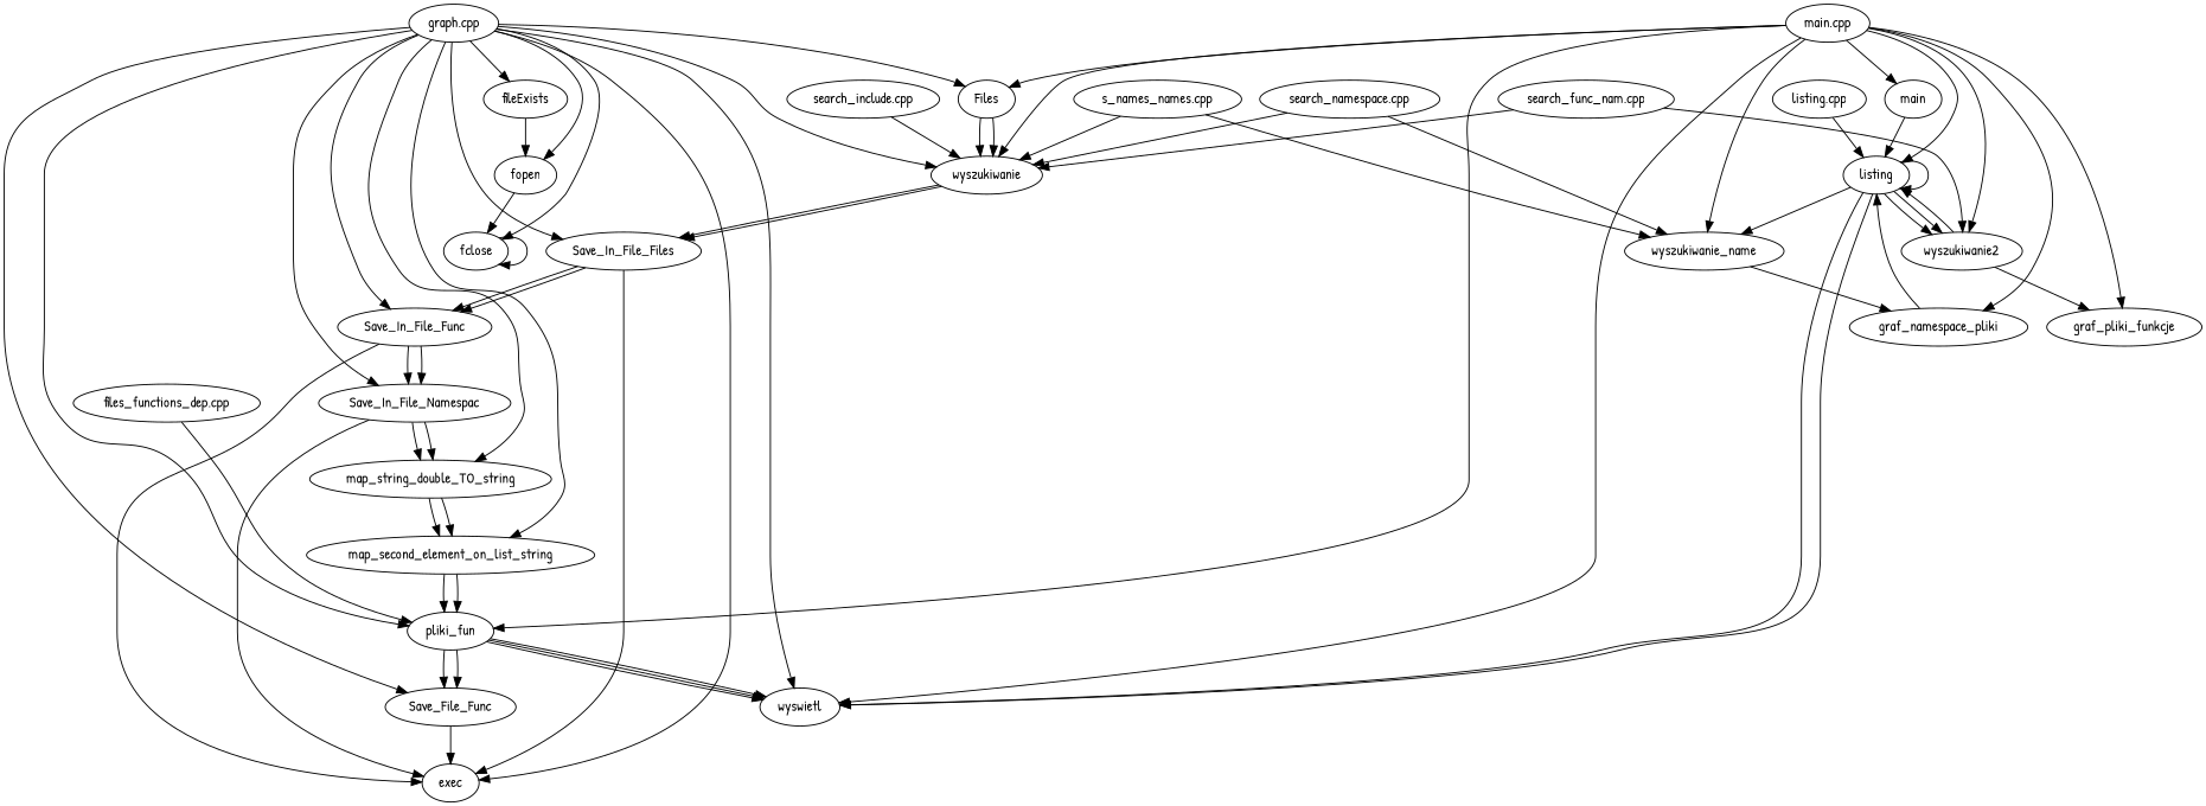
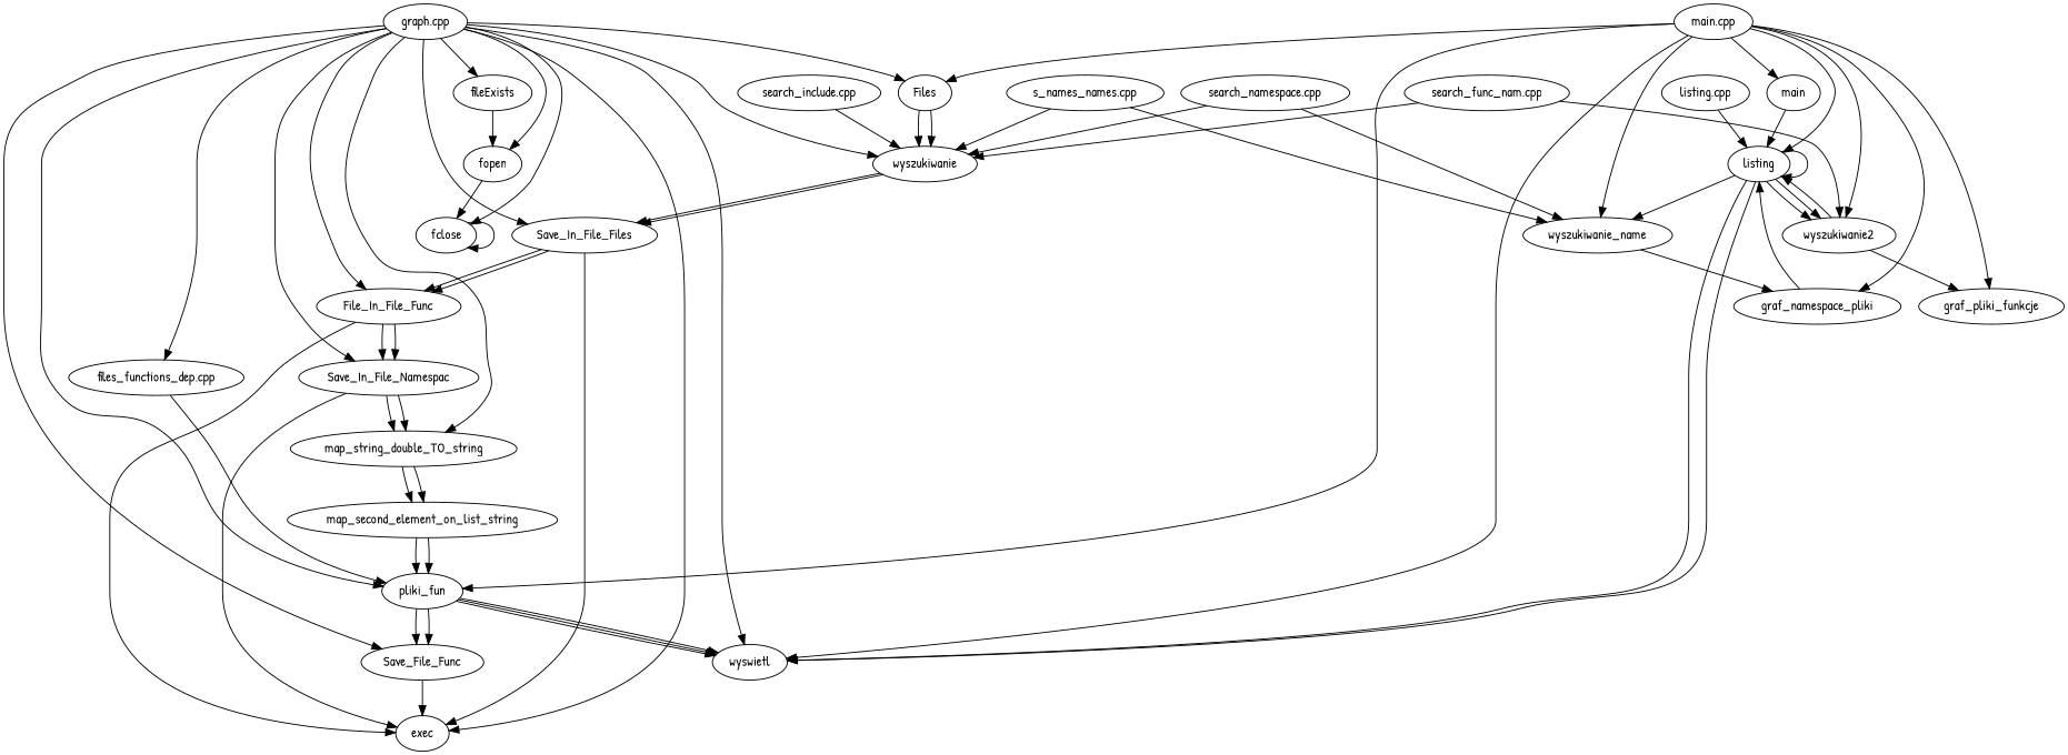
  digraph {
    fontname="Patrick Hand"
    node [fontname="Patrick Hand"]
    edge [fontname="Patrick Hand"]
    "files_functions_dep.cpp"
    pliki_fun
    wyswietl
    Save_File_Func
    exec
    "graph.cpp"
    n7 [label=Files]
    wyszukiwanie
    Save_In_File_Files
-   Save_In_File_Func
+   Save_In_File_Func [label=File_In_File_Func]
    Save_In_File_Namespac
    map_string_double_TO_string
    map_second_element_on_list_string
    fclose
    fileExists
    fopen
    "listing.cpp"
    listing
    wyszukiwanie_name
    wyszukiwanie2
    graf_namespace_pliki
    graf_pliki_funkcje
    "main.cpp"
    main
    "s_names_names.cpp"
    "search_func_nam.cpp"
    "search_include.cpp"
    "search_namespace.cpp"
    "files_functions_dep.cpp" -> pliki_fun
    pliki_fun -> wyswietl
    pliki_fun -> wyswietl
    pliki_fun -> wyswietl
    pliki_fun -> Save_File_Func
    pliki_fun -> Save_File_Func
    Save_File_Func -> exec
    "graph.cpp" -> pliki_fun
    "graph.cpp" -> wyswietl
    "graph.cpp" -> Save_File_Func
    "graph.cpp" -> exec
    "graph.cpp" -> n7
    "graph.cpp" -> wyszukiwanie
    "graph.cpp" -> Save_In_File_Files
    "graph.cpp" -> Save_In_File_Func
    "graph.cpp" -> Save_In_File_Namespac
    "graph.cpp" -> map_string_double_TO_string
-   "graph.cpp" -> map_second_element_on_list_string
+   "graph.cpp" -> "files_functions_dep.cpp"
    "graph.cpp" -> fclose
    "graph.cpp" -> fileExists
    "graph.cpp" -> fopen
    n7 -> wyszukiwanie
    n7 -> wyszukiwanie
    wyszukiwanie -> Save_In_File_Files
    wyszukiwanie -> Save_In_File_Files
    Save_In_File_Files -> exec
    Save_In_File_Files -> Save_In_File_Func
    Save_In_File_Files -> Save_In_File_Func
    Save_In_File_Func -> exec
    Save_In_File_Func -> Save_In_File_Namespac
    Save_In_File_Func -> Save_In_File_Namespac
    Save_In_File_Namespac -> exec
    Save_In_File_Namespac -> map_string_double_TO_string
    Save_In_File_Namespac -> map_string_double_TO_string
    map_string_double_TO_string -> map_second_element_on_list_string
    map_string_double_TO_string -> map_second_element_on_list_string
    map_second_element_on_list_string -> pliki_fun
    map_second_element_on_list_string -> pliki_fun
    fclose -> fclose
    fileExists -> fopen
    fopen -> fclose
    "listing.cpp" -> listing
    listing -> wyswietl
    listing -> wyswietl
    listing -> listing
    listing -> wyszukiwanie_name
    listing -> wyszukiwanie2
    listing -> wyszukiwanie2
    wyszukiwanie_name -> graf_namespace_pliki
    wyszukiwanie2 -> listing
    wyszukiwanie2 -> graf_pliki_funkcje
    graf_namespace_pliki -> listing
    "main.cpp" -> pliki_fun
    "main.cpp" -> wyswietl
    "main.cpp" -> n7
-   "main.cpp" -> wyszukiwanie
    "main.cpp" -> listing
    "main.cpp" -> wyszukiwanie_name
    "main.cpp" -> wyszukiwanie2
    "main.cpp" -> graf_namespace_pliki
    "main.cpp" -> graf_pliki_funkcje
    "main.cpp" -> main
    main -> listing
    "s_names_names.cpp" -> wyszukiwanie
    "s_names_names.cpp" -> wyszukiwanie_name
    "search_func_nam.cpp" -> wyszukiwanie
    "search_func_nam.cpp" -> wyszukiwanie2
    "search_include.cpp" -> wyszukiwanie
    "search_namespace.cpp" -> wyszukiwanie
    "search_namespace.cpp" -> wyszukiwanie_name
  }
